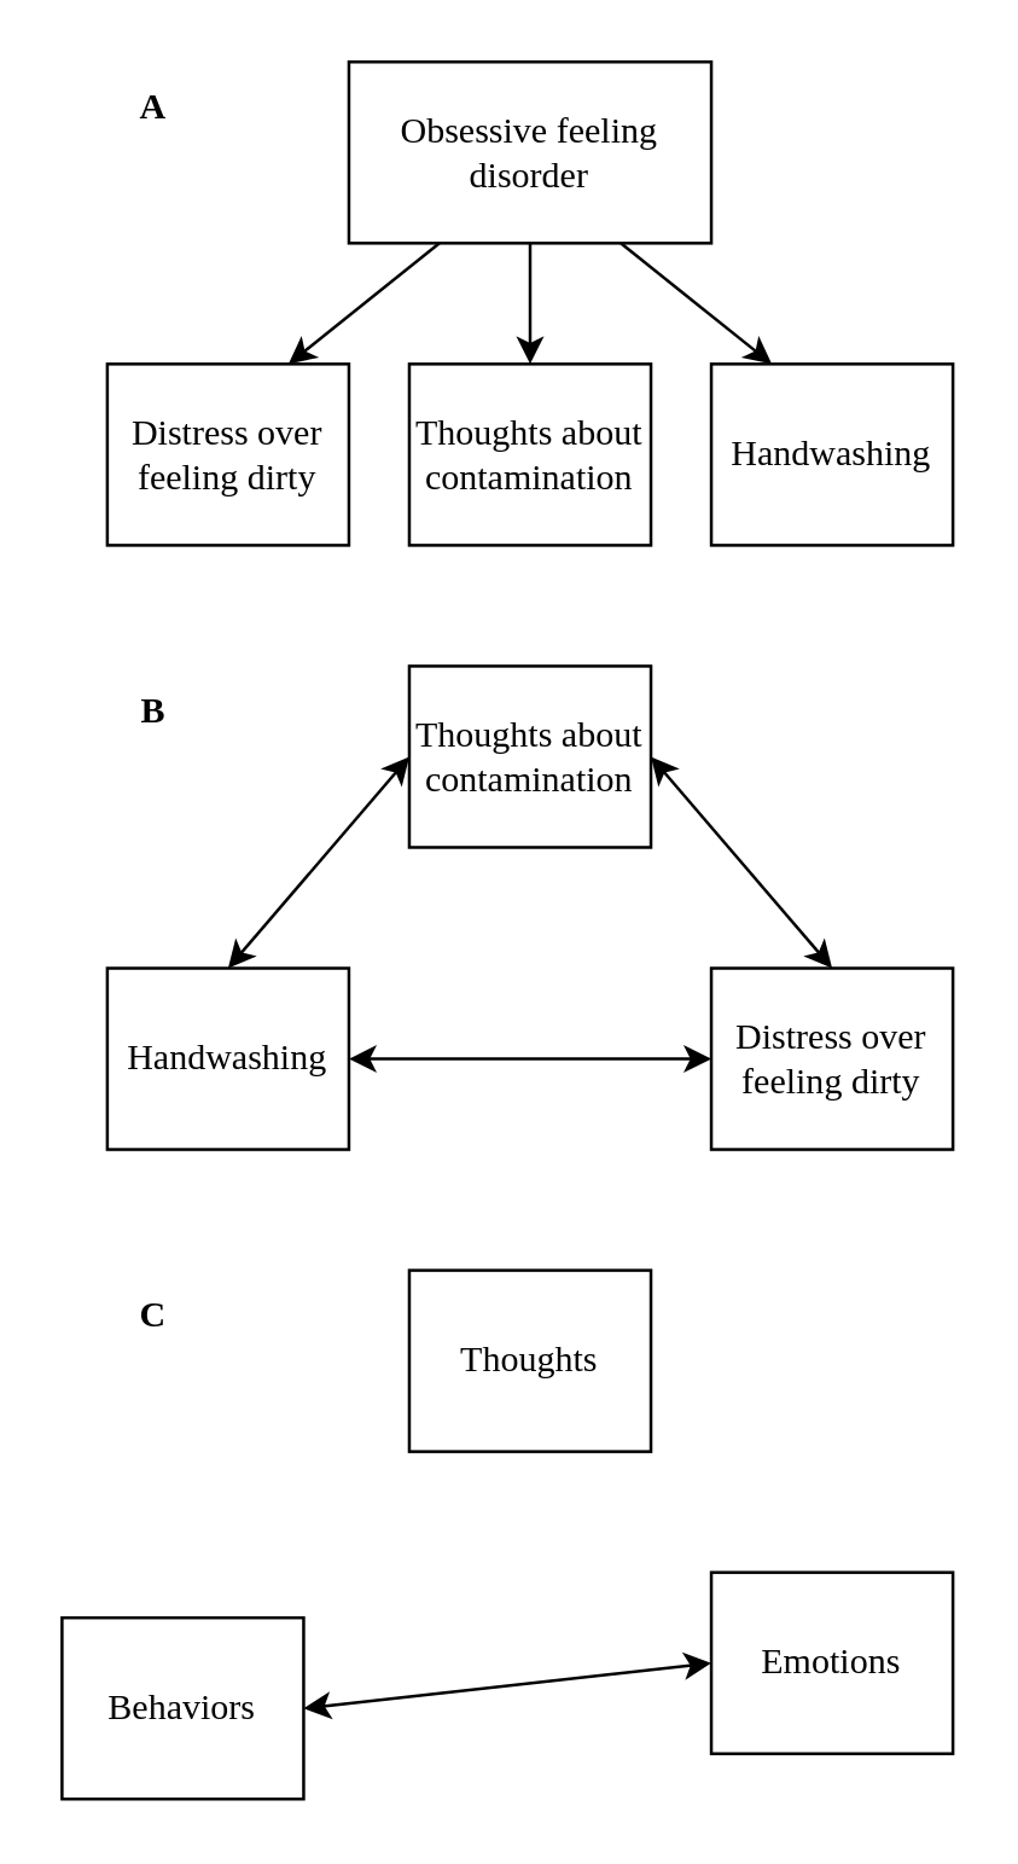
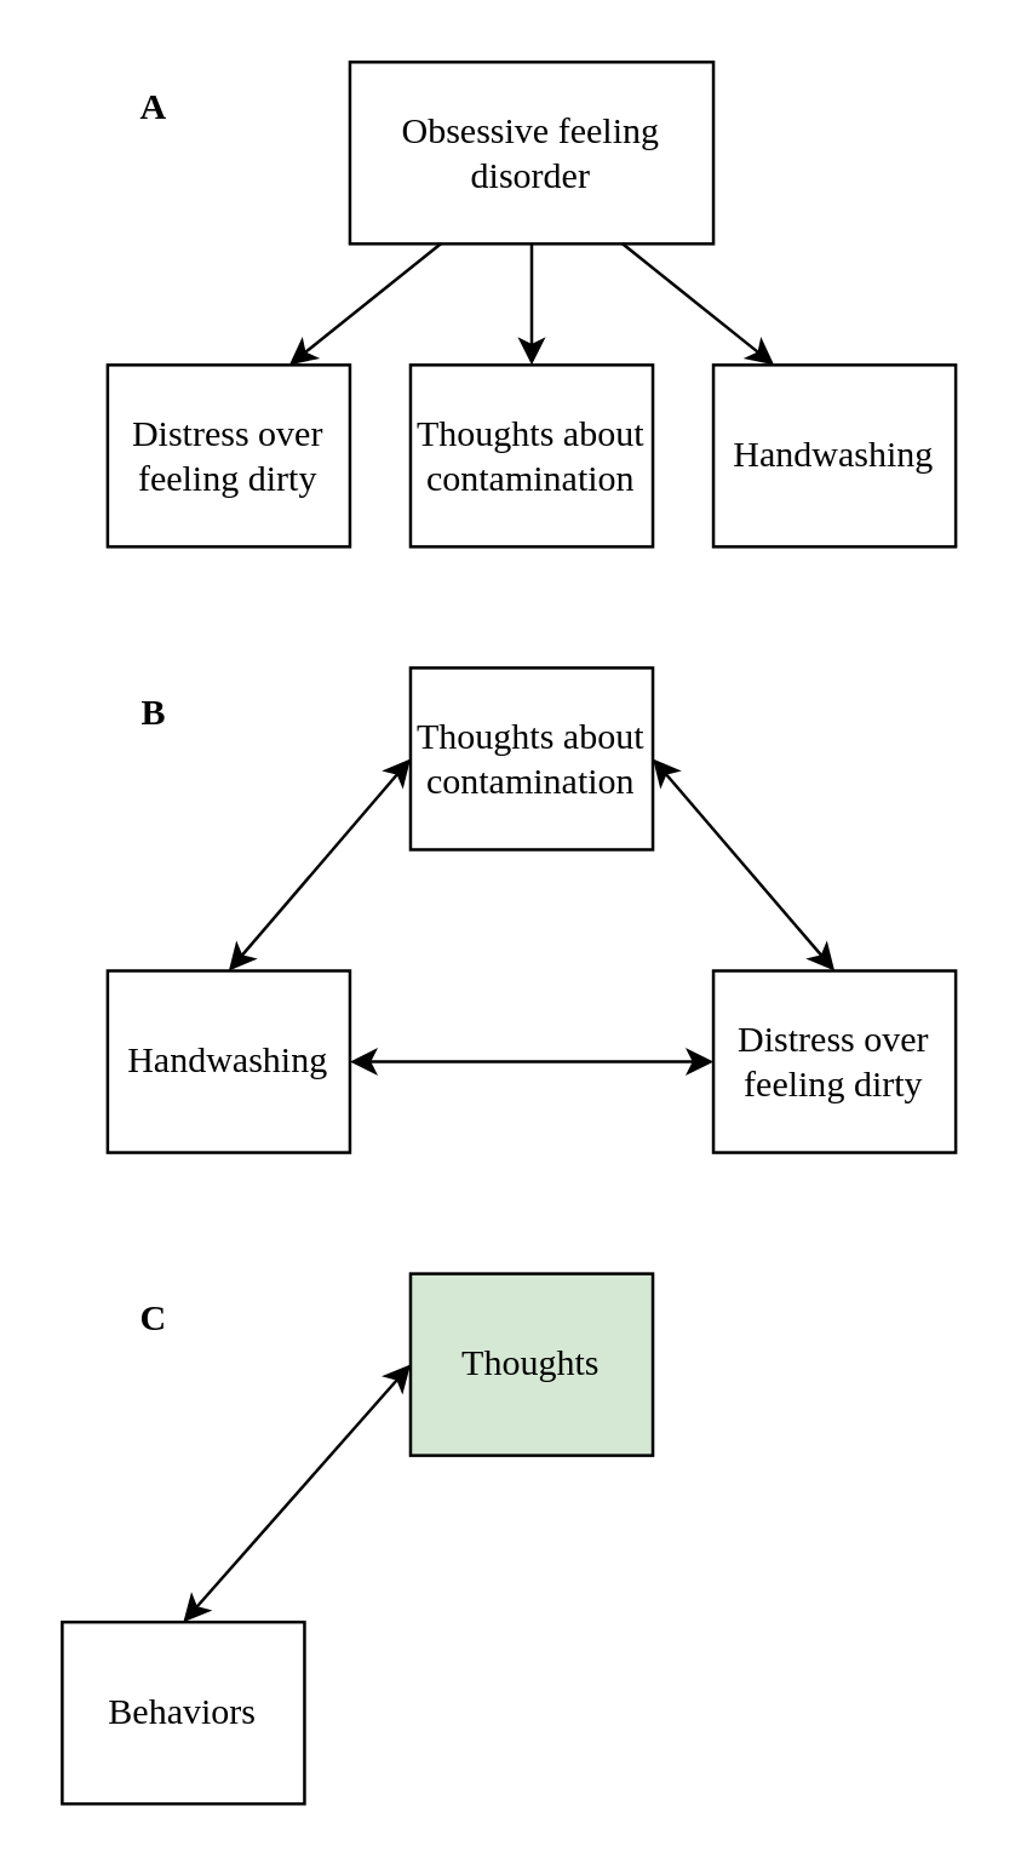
  <mxCell id="0" />
  <mxCell id="1" parent="0" />
  <mxCell id="2" value="" style="edgeStyle=orthogonalEdgeStyle;rounded=0;orthogonalLoop=1;jettySize=auto;html=1;fontFamily=Times New Roman;" edge="1" parent="1" source="3" target="5"><mxGeometry relative="1" as="geometry" /></mxCell>
  <mxCell id="3" value="&lt;font style=&quot;font-size: 12px;&quot;&gt;Obsessive feeling disorder&lt;/font&gt;" style="rounded=0;whiteSpace=wrap;html=1;fontFamily=Times New Roman;fontSize=12;" vertex="1" parent="1"><mxGeometry x="115" y="20" width="120" height="60" as="geometry" /></mxCell>
  <mxCell id="4" value="&lt;font style=&quot;font-size: 12px;&quot;&gt;Distress over feeling dirty&lt;/font&gt;" style="rounded=0;whiteSpace=wrap;html=1;fontFamily=Times New Roman;fontSize=12;" vertex="1" parent="1"><mxGeometry x="35" y="120" width="80" height="60" as="geometry" /></mxCell>
  <mxCell id="5" value="&lt;font style=&quot;font-size: 12px;&quot;&gt;Thoughts about contamination&lt;/font&gt;" style="rounded=0;whiteSpace=wrap;html=1;fontFamily=Times New Roman;fontSize=12;" vertex="1" parent="1"><mxGeometry x="135" y="120" width="80" height="60" as="geometry" /></mxCell>
  <mxCell id="6" value="&lt;font style=&quot;font-size: 12px;&quot;&gt;Handwashing&lt;/font&gt;" style="rounded=0;whiteSpace=wrap;html=1;fontFamily=Times New Roman;fontSize=12;" vertex="1" parent="1"><mxGeometry x="235" y="120" width="80" height="60" as="geometry" /></mxCell>
  <mxCell id="7" value="" style="endArrow=classic;html=1;curved=1;entryX=0.25;entryY=0;entryDx=0;entryDy=0;exitX=0.75;exitY=1;exitDx=0;exitDy=0;fontFamily=Times New Roman;" edge="1" parent="1" source="3" target="6"><mxGeometry width="50" height="50" relative="1" as="geometry"><mxPoint x="85" y="120" as="sourcePoint" /><mxPoint x="135" y="70" as="targetPoint" /></mxGeometry></mxCell>
  <mxCell id="8" value="" style="endArrow=classic;html=1;curved=1;entryX=0.75;entryY=0;entryDx=0;entryDy=0;exitX=0.25;exitY=1;exitDx=0;exitDy=0;fontFamily=Times New Roman;" edge="1" parent="1" source="3" target="4"><mxGeometry width="50" height="50" relative="1" as="geometry"><mxPoint x="215" y="90" as="sourcePoint" /><mxPoint x="265" y="130" as="targetPoint" /></mxGeometry></mxCell>
  <mxCell id="9" value="&lt;font style=&quot;font-size: 12px;&quot;&gt;Distress over feeling dirty&lt;/font&gt;" style="rounded=0;whiteSpace=wrap;html=1;fontFamily=Times New Roman;fontSize=12;" vertex="1" parent="1"><mxGeometry x="235" y="320" width="80" height="60" as="geometry" /></mxCell>
  <mxCell id="10" value="&lt;font style=&quot;font-size: 12px;&quot;&gt;Thoughts about contamination&lt;/font&gt;" style="rounded=0;whiteSpace=wrap;html=1;fontFamily=Times New Roman;fontSize=12;" vertex="1" parent="1"><mxGeometry x="135" y="220" width="80" height="60" as="geometry" /></mxCell>
  <mxCell id="11" value="&lt;font style=&quot;font-size: 12px;&quot;&gt;Handwashing&lt;/font&gt;" style="rounded=0;whiteSpace=wrap;html=1;fontFamily=Times New Roman;fontSize=12;" vertex="1" parent="1"><mxGeometry x="35" y="320" width="80" height="60" as="geometry" /></mxCell>
  <mxCell id="12" value="" style="endArrow=classic;startArrow=classic;html=1;fontSize=10;curved=1;entryX=0;entryY=0.5;entryDx=0;entryDy=0;exitX=0.5;exitY=0;exitDx=0;exitDy=0;fontFamily=Times New Roman;" edge="1" parent="1" source="11" target="10"><mxGeometry width="50" height="50" relative="1" as="geometry"><mxPoint x="75" y="310" as="sourcePoint" /><mxPoint x="125" y="260" as="targetPoint" /></mxGeometry></mxCell>
  <mxCell id="13" value="" style="endArrow=classic;startArrow=classic;html=1;fontSize=10;curved=1;exitX=0.5;exitY=0;exitDx=0;exitDy=0;entryX=1;entryY=0.5;entryDx=0;entryDy=0;fontFamily=Times New Roman;" edge="1" parent="1" source="9" target="10"><mxGeometry width="50" height="50" relative="1" as="geometry"><mxPoint x="85" y="180" as="sourcePoint" /><mxPoint x="135" y="130" as="targetPoint" /></mxGeometry></mxCell>
  <mxCell id="14" value="" style="endArrow=classic;startArrow=classic;html=1;fontSize=10;curved=1;exitX=1;exitY=0.5;exitDx=0;exitDy=0;entryX=0;entryY=0.5;entryDx=0;entryDy=0;fontFamily=Times New Roman;" edge="1" parent="1" source="11" target="9"><mxGeometry width="50" height="50" relative="1" as="geometry"><mxPoint x="85" y="180" as="sourcePoint" /><mxPoint x="135" y="130" as="targetPoint" /></mxGeometry></mxCell>
- <mxCell id="15" value="&lt;font style=&quot;font-size: 12px;&quot;&gt;Emotions&lt;/font&gt;" style="rounded=0;whiteSpace=wrap;html=1;fontFamily=Times New Roman;fontSize=12;" vertex="1" parent="1"><mxGeometry x="235" y="520" width="80" height="60" as="geometry" /></mxCell>
- <mxCell id="16" value="&lt;font style=&quot;font-size: 12px;&quot;&gt;Thoughts&lt;/font&gt;" style="rounded=0;whiteSpace=wrap;html=1;fontFamily=Times New Roman;fontSize=12;" vertex="1" parent="1"><mxGeometry x="135" y="420" width="80" height="60" as="geometry" /></mxCell>
+ <mxCell id="16" value="&lt;font style=&quot;font-size: 12px;&quot;&gt;Thoughts&lt;/font&gt;" style="rounded=0;whiteSpace=wrap;html=1;fontFamily=Times New Roman;fontSize=12;fillColor=#d5e8d4;" vertex="1" parent="1"><mxGeometry x="135" y="420" width="80" height="60" as="geometry" /></mxCell>
  <mxCell id="17" value="&lt;font style=&quot;font-size: 12px;&quot;&gt;Behaviors&lt;/font&gt;" style="rounded=0;whiteSpace=wrap;html=1;fontFamily=Times New Roman;fontSize=12;" vertex="1" parent="1"><mxGeometry x="20" y="535" width="80" height="60" as="geometry" /></mxCell>
- <mxCell id="19" value="" style="endArrow=classic;startArrow=classic;html=1;fontSize=10;curved=1;exitX=1;exitY=0.5;exitDx=0;exitDy=0;entryX=0;entryY=0.5;entryDx=0;entryDy=0;fontFamily=Times New Roman;" edge="1" parent="1" source="17" target="15"><mxGeometry width="50" height="50" relative="1" as="geometry"><mxPoint x="85" y="380" as="sourcePoint" /><mxPoint x="135" y="330" as="targetPoint" /></mxGeometry></mxCell>
+ <mxCell id="18" value="" style="endArrow=classic;startArrow=classic;html=1;fontSize=10;curved=1;entryX=0;entryY=0.5;entryDx=0;entryDy=0;exitX=0.5;exitY=0;exitDx=0;exitDy=0;fontFamily=Times New Roman;" edge="1" parent="1" source="17" target="16"><mxGeometry width="50" height="50" relative="1" as="geometry"><mxPoint x="75" y="510" as="sourcePoint" /><mxPoint x="125" y="460" as="targetPoint" /></mxGeometry></mxCell>
  <mxCell id="20" value="A" style="text;html=1;align=center;verticalAlign=middle;resizable=0;points=[];autosize=1;strokeColor=none;fillColor=none;fontSize=12;fontFamily=Times New Roman;fontStyle=1" vertex="1" parent="1"><mxGeometry x="35" y="20" width="30" height="30" as="geometry" /></mxCell>
  <mxCell id="21" value="B" style="text;html=1;align=center;verticalAlign=middle;resizable=0;points=[];autosize=1;strokeColor=none;fillColor=none;fontSize=12;fontFamily=Times New Roman;fontStyle=1" vertex="1" parent="1"><mxGeometry x="35" y="220" width="30" height="30" as="geometry" /></mxCell>
  <mxCell id="22" value="C" style="text;html=1;align=center;verticalAlign=middle;resizable=0;points=[];autosize=1;strokeColor=none;fillColor=none;fontSize=12;fontFamily=Times New Roman;fontStyle=1" vertex="1" parent="1"><mxGeometry x="35" y="420" width="30" height="30" as="geometry" /></mxCell>
